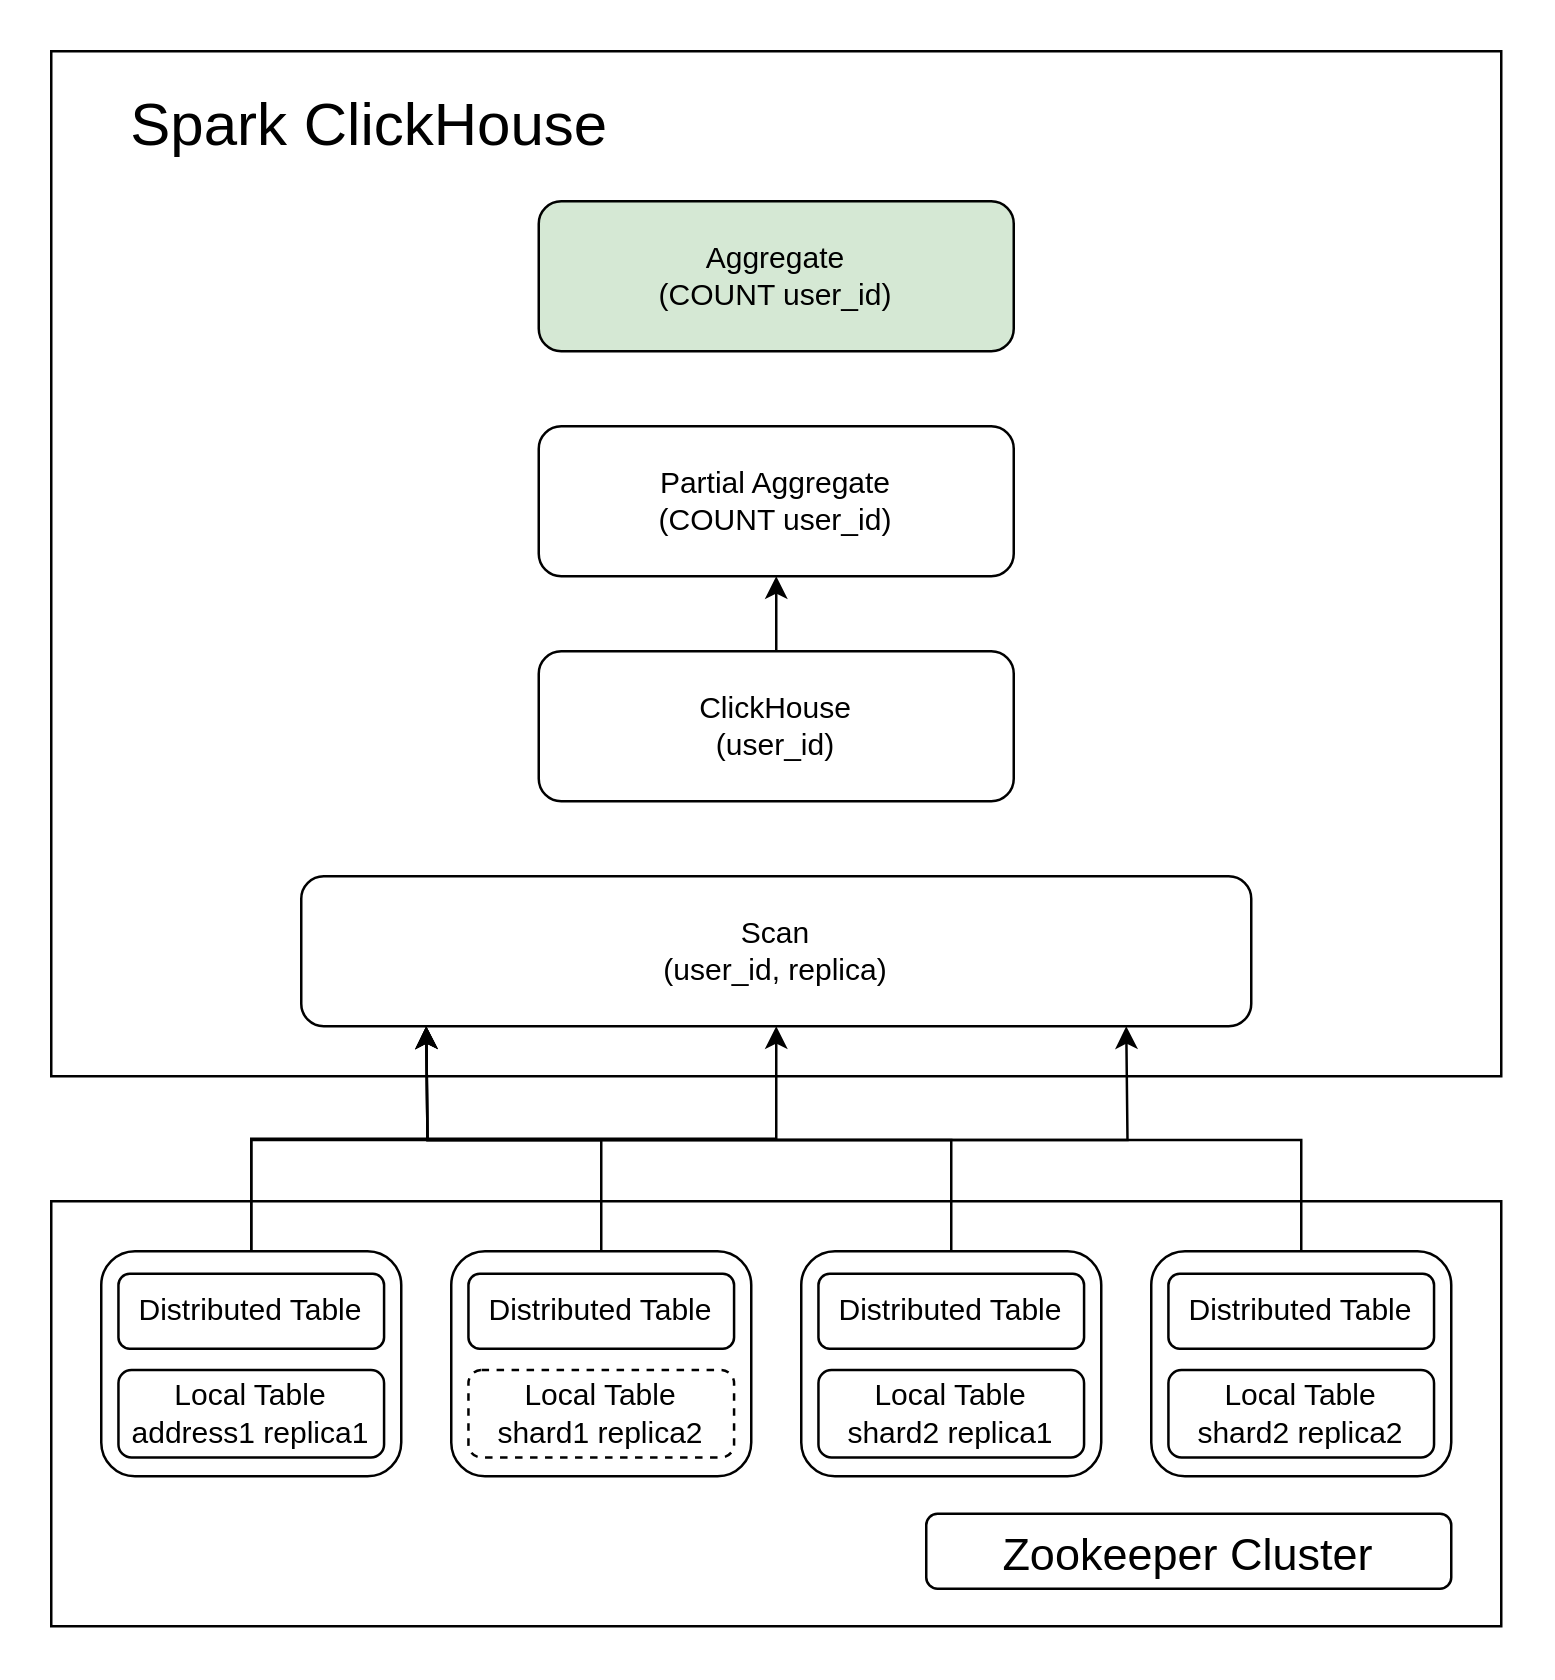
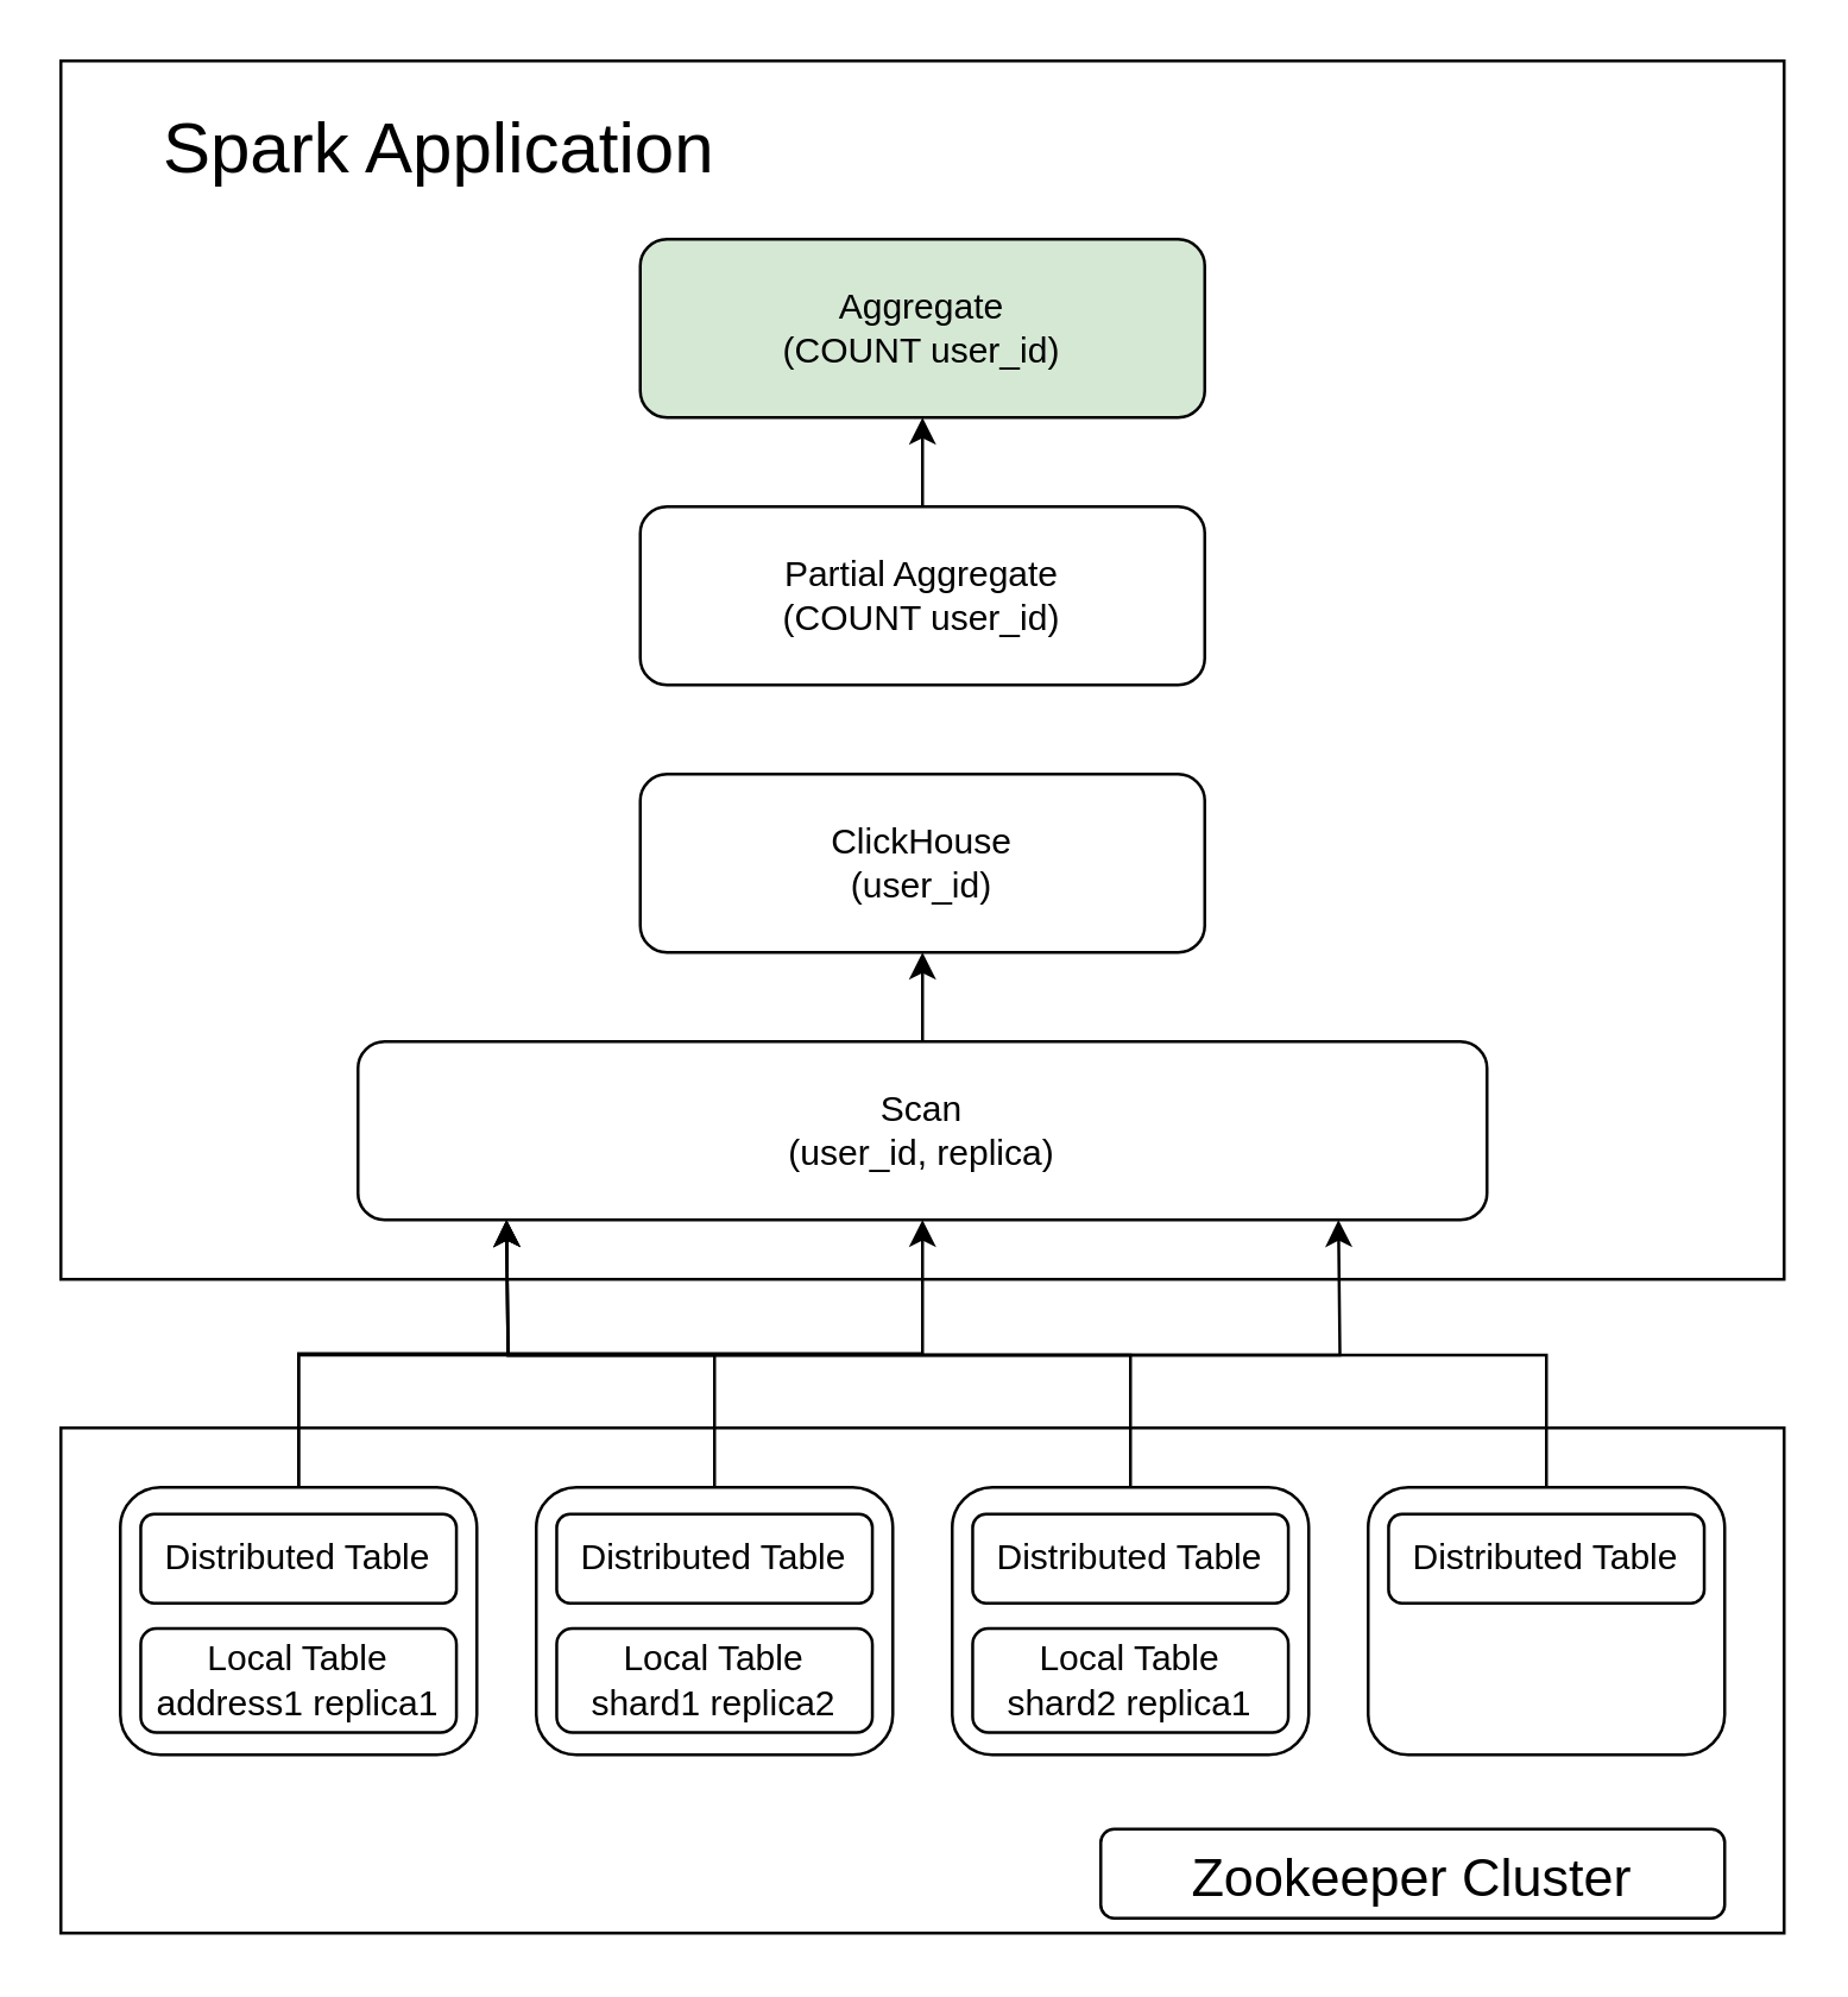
  <mxCell id="0" />
  <mxCell id="1" parent="0" />
  <mxCell id="2" value="" style="rounded=0;whiteSpace=wrap;html=1;fillColor=none;" parent="1" vertex="1"><mxGeometry x="20" y="20" width="580" height="410" as="geometry" /></mxCell>
  <mxCell id="3" value="" style="rounded=0;whiteSpace=wrap;html=1;fillColor=none;" parent="1" vertex="1"><mxGeometry x="20" y="480" width="580" height="170" as="geometry" /></mxCell>
  <mxCell id="4" style="edgeStyle=orthogonalEdgeStyle;rounded=0;orthogonalLoop=1;jettySize=auto;html=1;exitX=0.5;exitY=0;exitDx=0;exitDy=0;" parent="1" source="6" target="23" edge="1"><mxGeometry relative="1" as="geometry" /></mxCell>
  <mxCell id="5" style="edgeStyle=orthogonalEdgeStyle;rounded=0;orthogonalLoop=1;jettySize=auto;html=1;exitX=0.5;exitY=0;exitDx=0;exitDy=0;" parent="1" source="6" edge="1"><mxGeometry relative="1" as="geometry"><mxPoint x="450" y="410" as="targetPoint" /></mxGeometry></mxCell>
  <mxCell id="6" value="" style="rounded=1;whiteSpace=wrap;html=1;" parent="1" vertex="1"><mxGeometry x="40" y="500" width="120" height="90" as="geometry" /></mxCell>
  <mxCell id="7" style="edgeStyle=orthogonalEdgeStyle;rounded=0;orthogonalLoop=1;jettySize=auto;html=1;exitX=0.5;exitY=0;exitDx=0;exitDy=0;" parent="1" source="8" edge="1"><mxGeometry relative="1" as="geometry"><mxPoint x="170" y="410" as="targetPoint" /></mxGeometry></mxCell>
  <mxCell id="8" value="" style="rounded=1;whiteSpace=wrap;html=1;" parent="1" vertex="1"><mxGeometry x="180" y="500" width="120" height="90" as="geometry" /></mxCell>
  <mxCell id="9" style="edgeStyle=orthogonalEdgeStyle;rounded=0;orthogonalLoop=1;jettySize=auto;html=1;exitX=0.5;exitY=0;exitDx=0;exitDy=0;" parent="1" source="10" edge="1"><mxGeometry relative="1" as="geometry"><mxPoint x="170" y="410" as="targetPoint" /></mxGeometry></mxCell>
  <mxCell id="10" value="" style="rounded=1;whiteSpace=wrap;html=1;" parent="1" vertex="1"><mxGeometry x="320" y="500" width="120" height="90" as="geometry" /></mxCell>
  <mxCell id="11" style="edgeStyle=orthogonalEdgeStyle;rounded=0;orthogonalLoop=1;jettySize=auto;html=1;exitX=0.5;exitY=0;exitDx=0;exitDy=0;" parent="1" source="12" edge="1"><mxGeometry relative="1" as="geometry"><mxPoint x="170" y="410" as="targetPoint" /></mxGeometry></mxCell>
  <mxCell id="12" value="" style="rounded=1;whiteSpace=wrap;html=1;" parent="1" vertex="1"><mxGeometry x="460" y="500" width="120" height="90" as="geometry" /></mxCell>
- <mxCell id="13" value="&lt;font style=&quot;font-size: 18px;&quot;&gt;Zookeeper Cluster&lt;/font&gt;" style="rounded=1;whiteSpace=wrap;html=1;fontSize=24;fillColor=none;" parent="1" vertex="1"><mxGeometry x="370" y="605" width="210" height="30" as="geometry" /></mxCell>
+ <mxCell id="13" value="&lt;font style=&quot;font-size: 18px;&quot;&gt;Zookeeper Cluster&lt;/font&gt;" style="rounded=1;whiteSpace=wrap;html=1;fontSize=24;fillColor=none;" parent="1" vertex="1"><mxGeometry x="370" y="615" width="210" height="30" as="geometry" /></mxCell>
  <mxCell id="14" value="Distributed Table" style="rounded=1;whiteSpace=wrap;html=1;" parent="1" vertex="1"><mxGeometry x="466.87" y="509" width="106.25" height="30" as="geometry" /></mxCell>
  <mxCell id="15" value="Distributed Table" style="rounded=1;whiteSpace=wrap;html=1;" parent="1" vertex="1"><mxGeometry x="326.88" y="509" width="106.25" height="30" as="geometry" /></mxCell>
  <mxCell id="16" value="Distributed Table" style="rounded=1;whiteSpace=wrap;html=1;" parent="1" vertex="1"><mxGeometry x="186.88" y="509" width="106.25" height="30" as="geometry" /></mxCell>
  <mxCell id="17" value="Distributed Table" style="rounded=1;whiteSpace=wrap;html=1;" parent="1" vertex="1"><mxGeometry x="46.88" y="509" width="106.25" height="30" as="geometry" /></mxCell>
  <mxCell id="18" value="Local Table&lt;br&gt;address1 replica1" style="rounded=1;whiteSpace=wrap;html=1;" parent="1" vertex="1"><mxGeometry x="46.88" y="547.5" width="106.25" height="35" as="geometry" /></mxCell>
- <mxCell id="19" value="Local Table&lt;br&gt;shard1 replica2" style="rounded=1;whiteSpace=wrap;html=1;dashed=1;" parent="1" vertex="1"><mxGeometry x="186.88" y="547.5" width="106.25" height="35" as="geometry" /></mxCell>
+ <mxCell id="19" value="Local Table&lt;br&gt;shard1 replica2" style="rounded=1;whiteSpace=wrap;html=1;" parent="1" vertex="1"><mxGeometry x="186.88" y="547.5" width="106.25" height="35" as="geometry" /></mxCell>
  <mxCell id="20" value="Local Table&lt;br&gt;shard2 replica1" style="rounded=1;whiteSpace=wrap;html=1;" parent="1" vertex="1"><mxGeometry x="326.88" y="547.5" width="106.25" height="35" as="geometry" /></mxCell>
- <mxCell id="21" value="Local Table&lt;br&gt;shard2 replica2" style="rounded=1;whiteSpace=wrap;html=1;" parent="1" vertex="1"><mxGeometry x="466.87" y="547.5" width="106.25" height="35" as="geometry" /></mxCell>
+ <mxCell id="22" style="edgeStyle=orthogonalEdgeStyle;rounded=0;orthogonalLoop=1;jettySize=auto;html=1;" parent="1" source="23" target="25" edge="1"><mxGeometry relative="1" as="geometry" /></mxCell>
  <mxCell id="23" value="Scan&lt;br&gt;(user_id, replica)" style="rounded=1;whiteSpace=wrap;html=1;" parent="1" vertex="1"><mxGeometry x="120" y="350" width="380" height="60" as="geometry" /></mxCell>
- <mxCell id="24" value="" style="edgeStyle=orthogonalEdgeStyle;rounded=0;orthogonalLoop=1;jettySize=auto;html=1;" parent="1" source="25" target="28" edge="1"><mxGeometry relative="1" as="geometry" /></mxCell>
  <mxCell id="25" value="ClickHouse&lt;br&gt;(user_id)" style="rounded=1;whiteSpace=wrap;html=1;" parent="1" vertex="1"><mxGeometry x="215" y="260" width="190" height="60" as="geometry" /></mxCell>
- <mxCell id="26" value="&lt;font style=&quot;font-size: 24px;&quot;&gt;Spark ClickHouse&lt;/font&gt;" style="text;html=1;resizable=0;autosize=1;align=center;verticalAlign=middle;points=[];fillColor=none;strokeColor=none;rounded=0;" parent="1" vertex="1"><mxGeometry x="46.88" y="40" width="200" height="20" as="geometry" /></mxCell>
+ <mxCell id="26" value="&lt;font style=&quot;font-size: 24px;&quot;&gt;Spark Application&lt;/font&gt;" style="text;html=1;resizable=0;autosize=1;align=center;verticalAlign=middle;points=[];fillColor=none;strokeColor=none;rounded=0;" parent="1" vertex="1"><mxGeometry x="46.88" y="40" width="200" height="20" as="geometry" /></mxCell>
+ <mxCell id="27" value="" style="edgeStyle=orthogonalEdgeStyle;rounded=0;orthogonalLoop=1;jettySize=auto;html=1;" parent="1" source="28" target="29" edge="1"><mxGeometry relative="1" as="geometry" /></mxCell>
  <mxCell id="28" value="Partial Aggregate&lt;br&gt;(COUNT user_id)" style="rounded=1;whiteSpace=wrap;html=1;" parent="1" vertex="1"><mxGeometry x="215" y="170" width="190" height="60" as="geometry" /></mxCell>
  <mxCell id="29" value="Aggregate&lt;br&gt;(COUNT user_id)" style="rounded=1;whiteSpace=wrap;html=1;fillColor=#d5e8d4;" parent="1" vertex="1"><mxGeometry x="215" y="80" width="190" height="60" as="geometry" /></mxCell>
